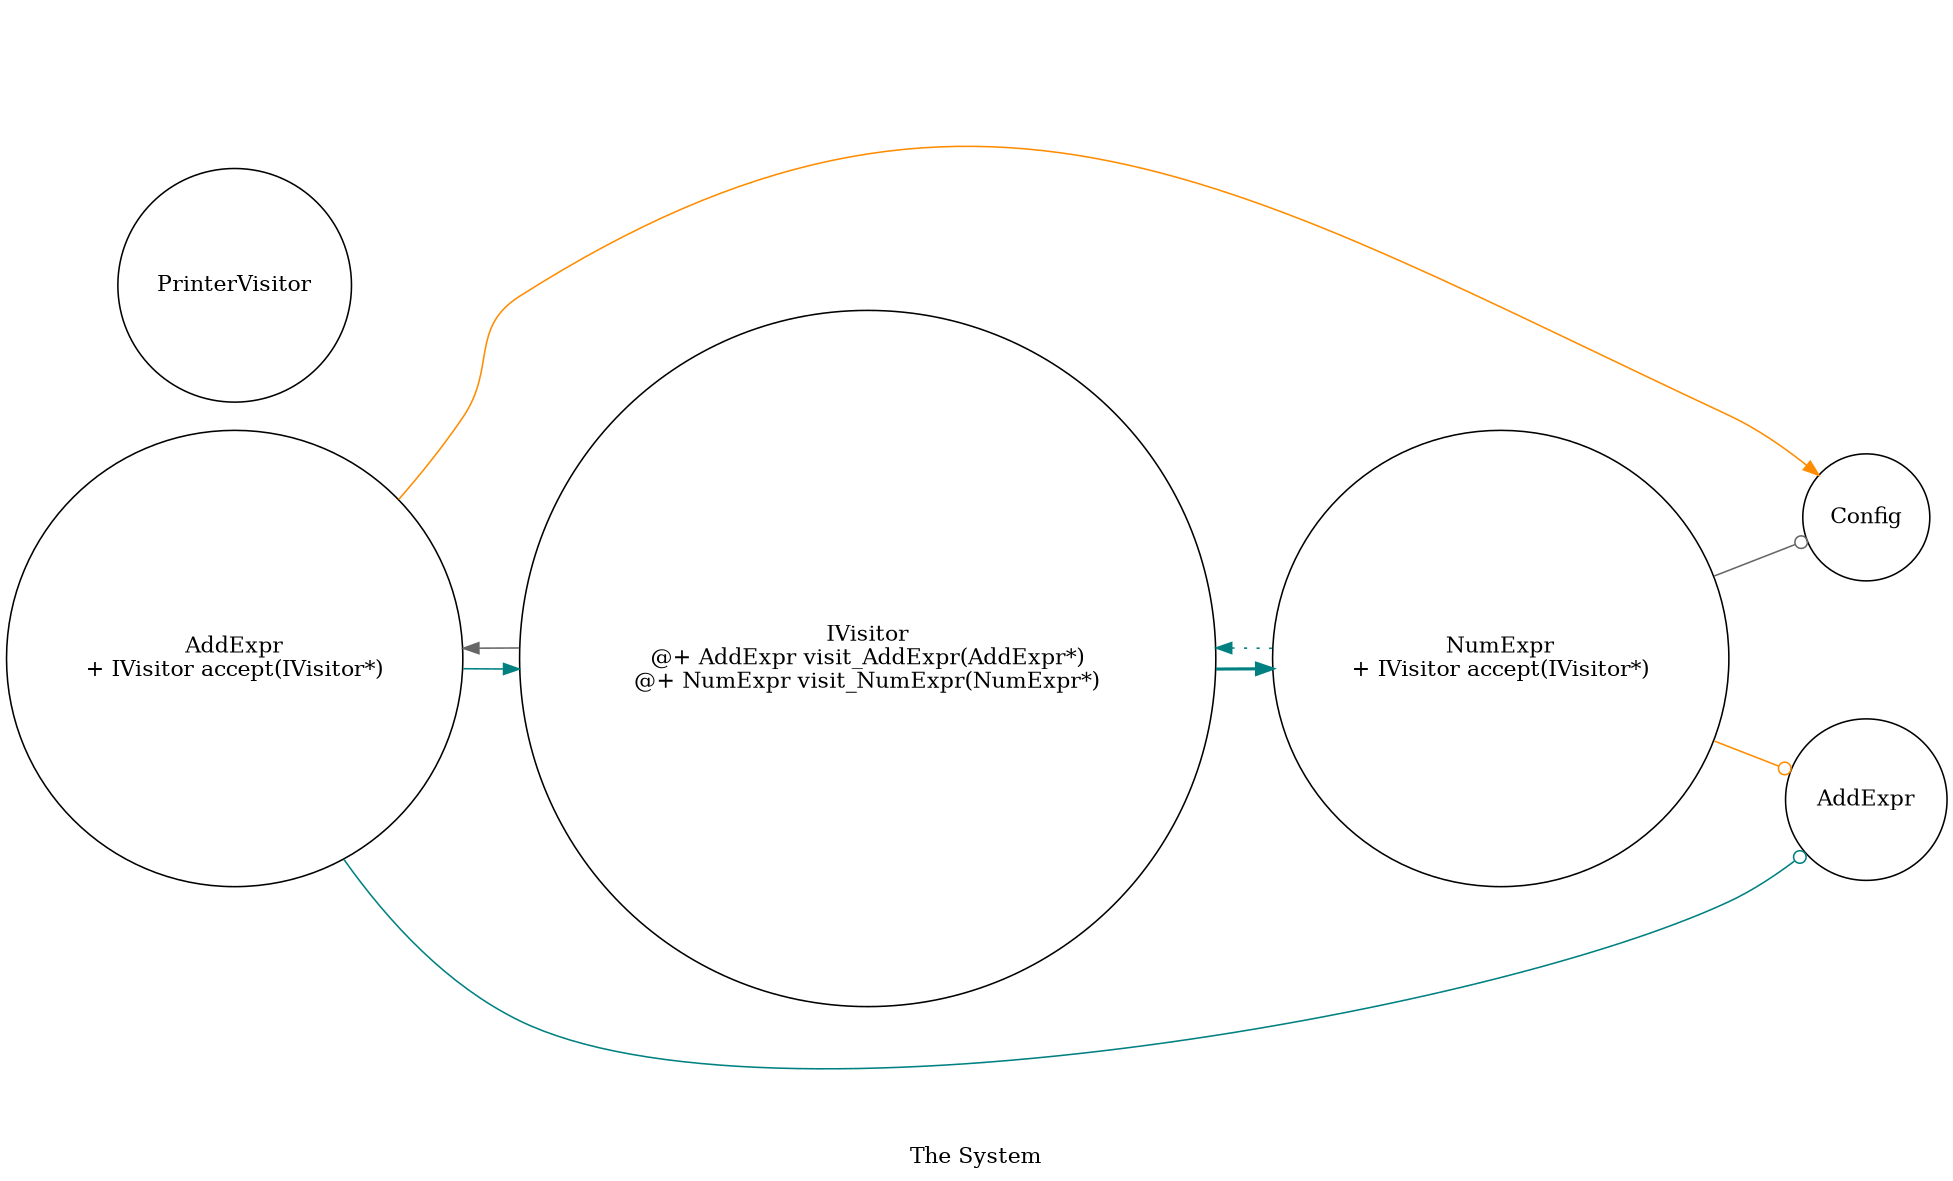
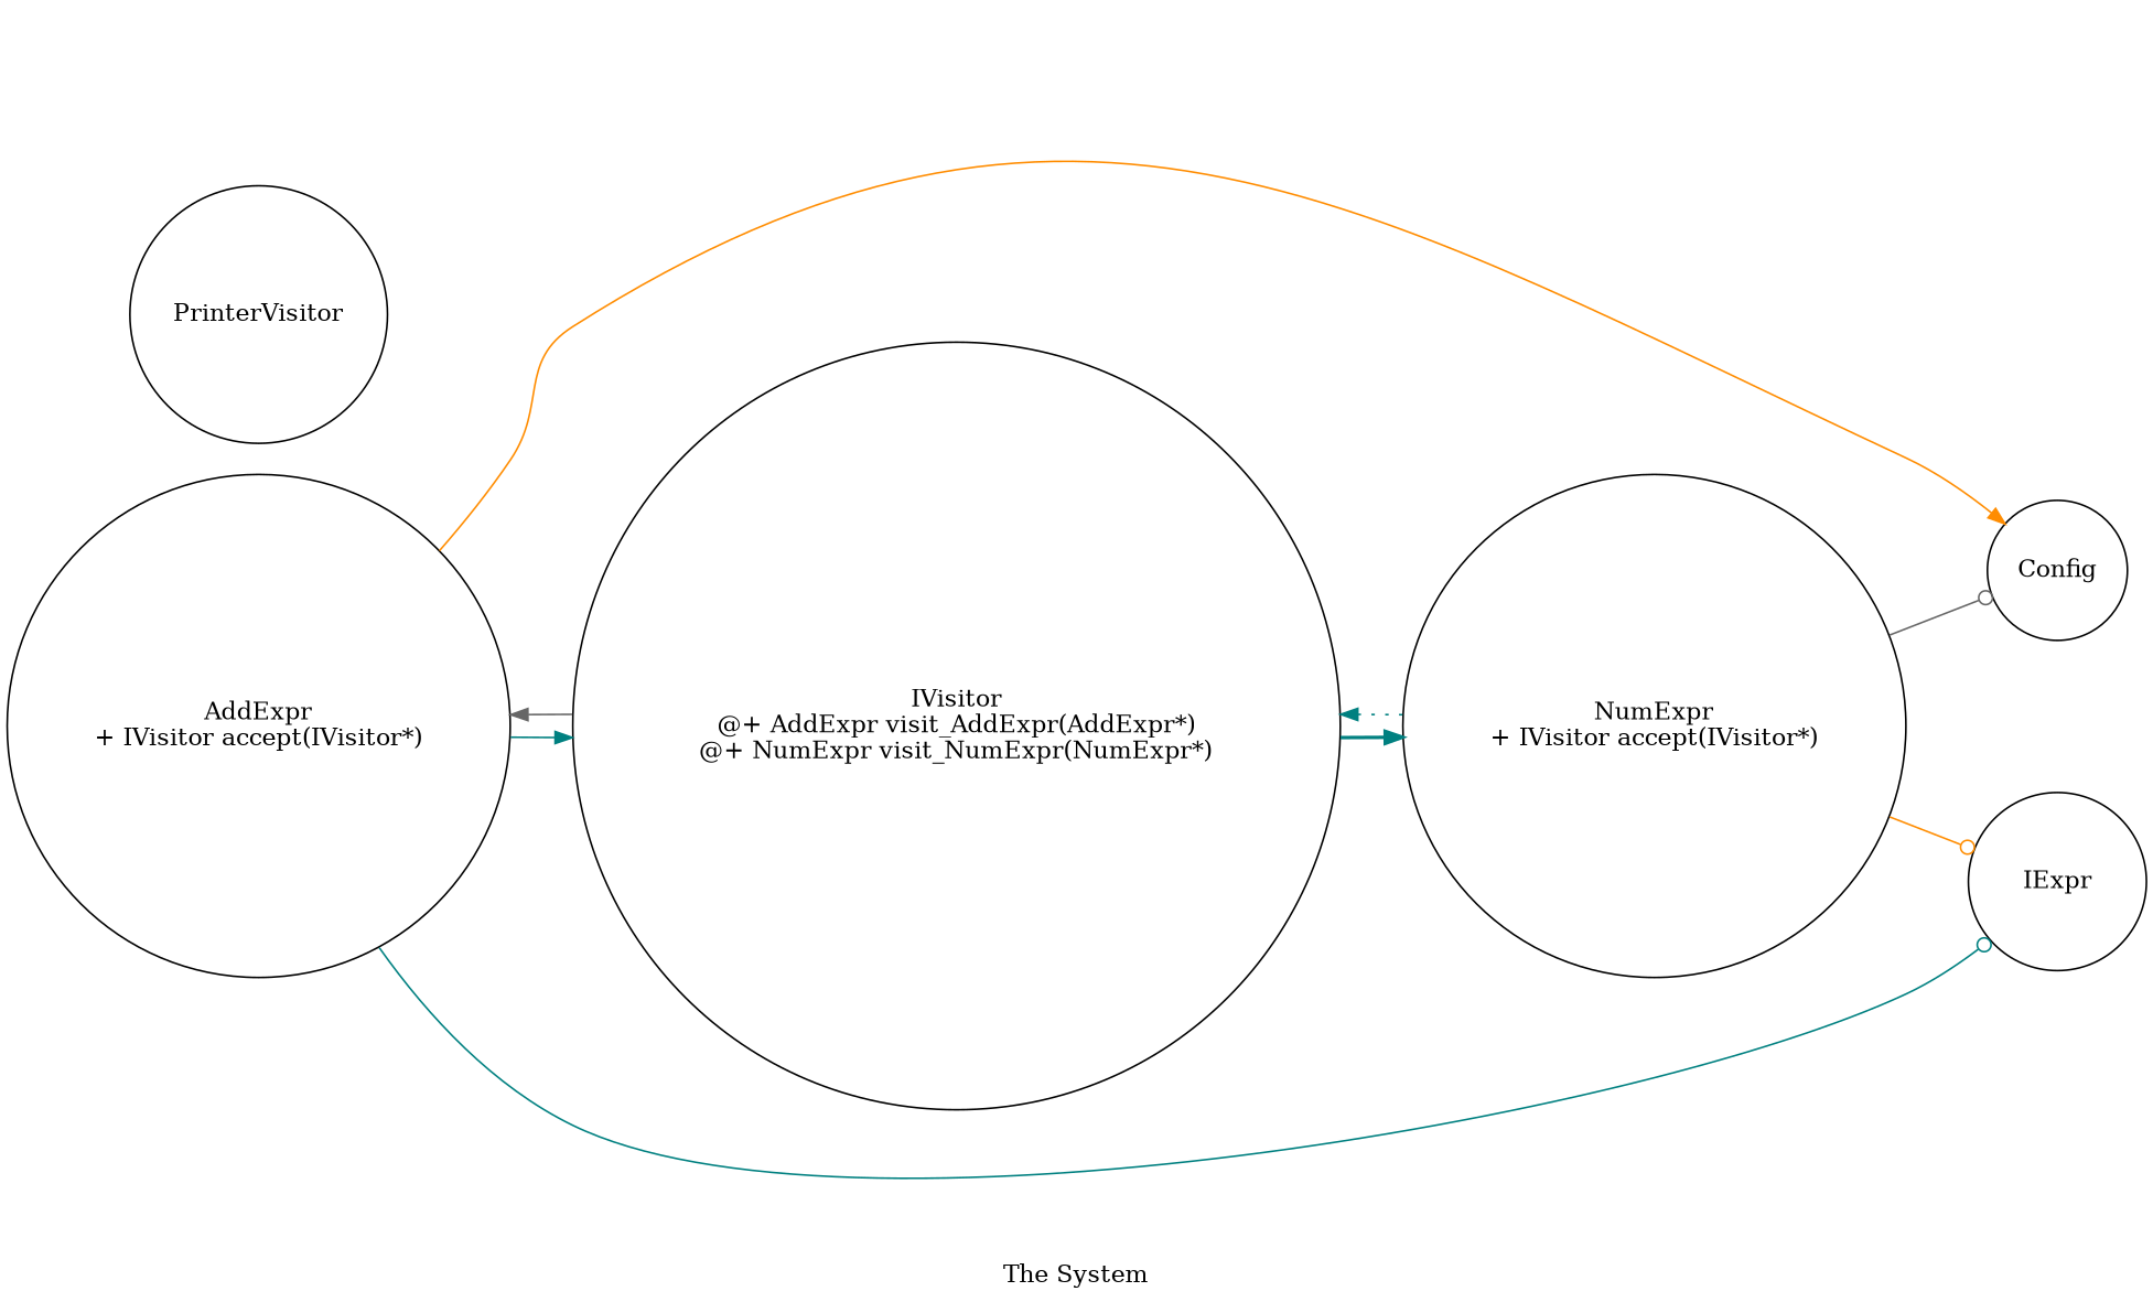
  digraph {
    fillcolor=yellow
    label="The System"
    rankdir=LR
    style=filled
    node [shape=circle]
    edge [arrowhead=normal color=teal style=solid]
    n1 [label="AddExpr\n+ IVisitor accept(IVisitor*)"]
    n2 [label=Config]
-   n3 [label=AddExpr]
+   n3 [label=IExpr]
    n4 [label="IVisitor\n@+ AddExpr visit_AddExpr(AddExpr*)\n@+ NumExpr visit_NumExpr(NumExpr*)"]
    n5 [label="NumExpr\n+ IVisitor accept(IVisitor*)"]
    n6 [label=PrinterVisitor]
    n1 -> n2 [color=darkorange]
    n1 -> n3 [arrowhead=odot]
    n1 -> n4
    n4 -> n1 [color=gray40]
    n4 -> n5 [style=bold]
    n5 -> n2 [arrowhead=odot color=gray40]
    n5 -> n3 [arrowhead=odot color=darkorange]
    n5 -> n4 [style=dotted]
  }
